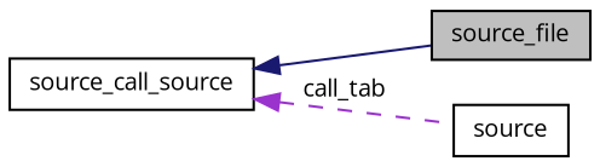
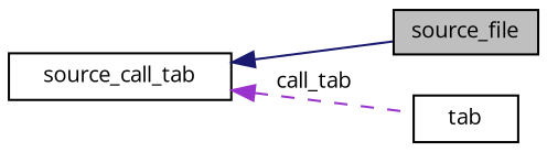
  digraph {
    fontname="Open Sans"
    rankdir=LR
    node [color=black fillcolor=white fontname="Open Sans" fontsize=10 shape=record style=filled]
    edge [dir=back fontname="Open Sans" fontsize=10 labelfontname=Helvetica labelfontsize=10]
    n1 [fillcolor=grey75 fontcolor=black height=0.2 label=source_file width=0.4]
-   n2 [height=0.2 label=source width=0.4]
-   n3 [height=0.2 label=source_call_source width=0.4]
+   n2 [height=0.2 label=tab width=0.4]
+   n3 [height=0.2 label=source_call_tab width=0.4]
    n3 -> n1 [color=midnightblue style=solid]
    n3 -> n2 [color=darkorchid3 label=" call_tab" style=dashed]
  }
